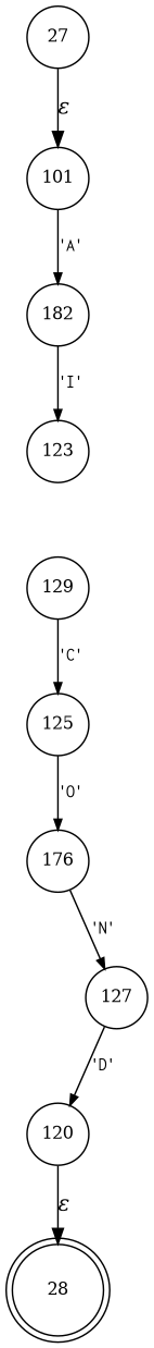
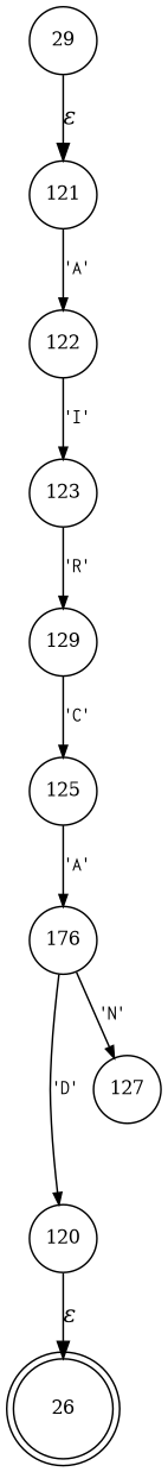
  digraph {
    rankdir=TB
    node [fixedsize=true fontsize=11 shape=circle peripheries=1]
    edge [fontname=Courier arrowhead=normal arrowsize=.7 fontsize=11]
-   n1 [label=28 shape=doublecircle width=.6 peripheries=""]
+   n1 [label=26 shape=doublecircle width=.6 peripheries=""]
    n2 [label=120 width=.55]
-   n3 [label=101 width=.55]
-   n4 [label=182 width=.55]
+   n3 [label=121 width=.55]
+   n4 [label=122 width=.55]
    n5 [label=123 width=.55]
    n6 [label=129 width=.55]
-   n7 [label=27 width=.55]
+   n7 [label=29 width=.55]
    n8 [label=125 width=.55]
    n9 [label=176 width=.55]
    n10 [label=127 width=.55]
    n2 -> n1 [fontname="Times-Italic" label="&epsilon;" arrowhead="" arrowsize="" fontsize=""]
    n3 -> n4 [label="'A'"]
    n4 -> n5 [label="'I'"]
+   n5 -> n6 [label="'R'"]
    n6 -> n8 [label="'C'"]
    n7 -> n3 [fontname="Times-Italic" label="&epsilon;" arrowhead="" arrowsize="" fontsize=""]
-   n8 -> n9 [label="'O'"]
+   n8 -> n9 [label="'A'"]
    n9 -> n10 [label="'N'"]
-   n10 -> n2 [label="'D'"]
+   n9 -> n2 [label="'D'"]
  }
